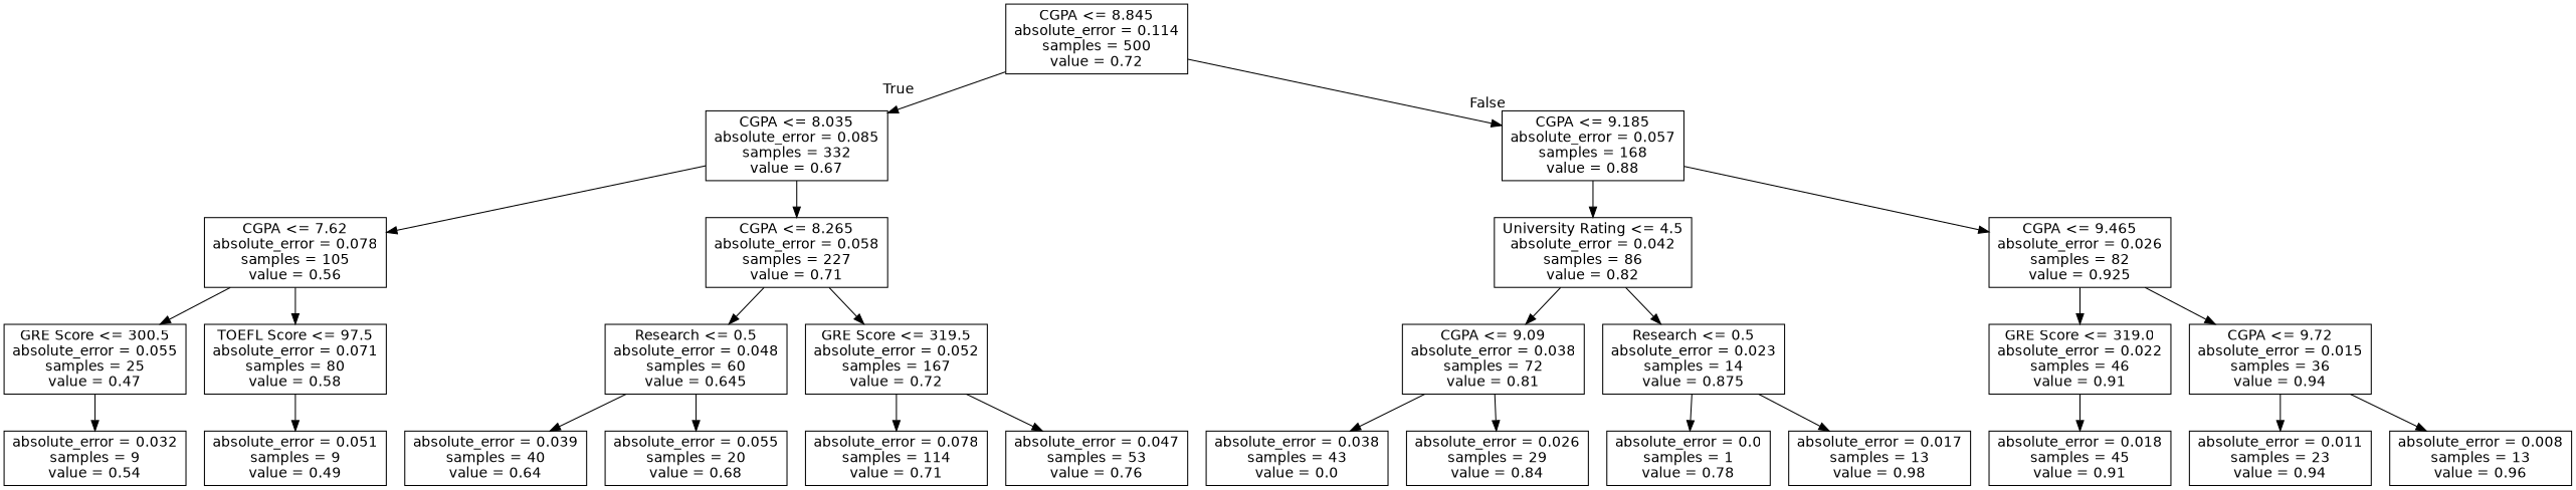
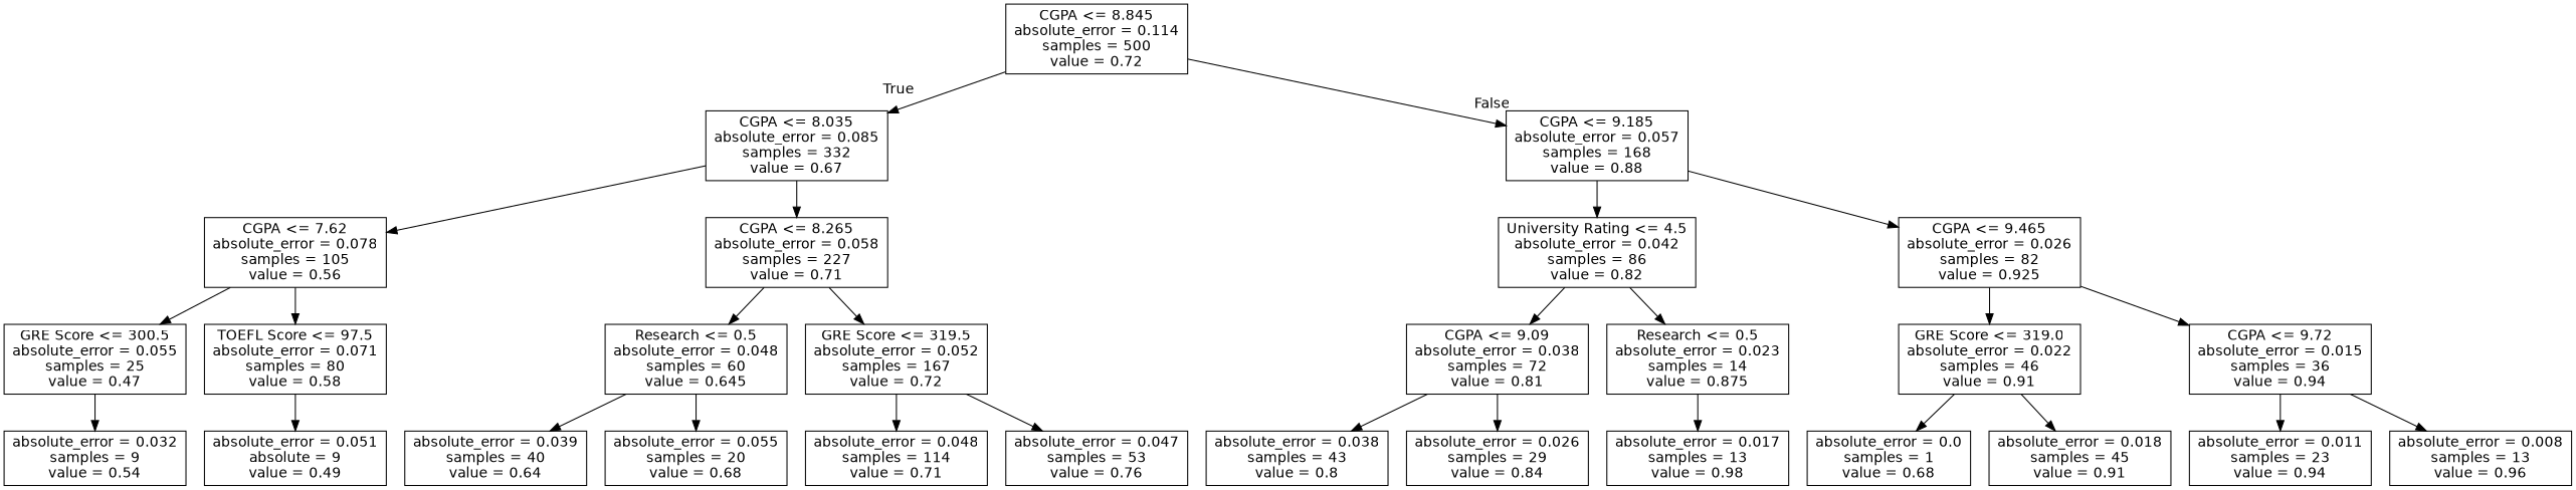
  digraph {
    node [fontname=helvetica shape=box]
    edge [fontname=helvetica]
    n1 [label="CGPA <= 8.845\nabsolute_error = 0.114\nsamples = 500\nvalue = 0.72"]
    n2 [label="CGPA <= 8.035\nabsolute_error = 0.085\nsamples = 332\nvalue = 0.67"]
    n3 [label="CGPA <= 9.185\nabsolute_error = 0.057\nsamples = 168\nvalue = 0.88"]
    n4 [label="CGPA <= 7.62\nabsolute_error = 0.078\nsamples = 105\nvalue = 0.56"]
    n5 [label="CGPA <= 8.265\nabsolute_error = 0.058\nsamples = 227\nvalue = 0.71"]
    n6 [label="University Rating <= 4.5\nabsolute_error = 0.042\nsamples = 86\nvalue = 0.82"]
    n7 [label="CGPA <= 9.465\nabsolute_error = 0.026\nsamples = 82\nvalue = 0.925"]
    n8 [label="GRE Score <= 300.5\nabsolute_error = 0.055\nsamples = 25\nvalue = 0.47"]
    n9 [label="TOEFL Score <= 97.5\nabsolute_error = 0.071\nsamples = 80\nvalue = 0.58"]
    n10 [label="Research <= 0.5\nabsolute_error = 0.048\nsamples = 60\nvalue = 0.645"]
    n11 [label="GRE Score <= 319.5\nabsolute_error = 0.052\nsamples = 167\nvalue = 0.72"]
    n12 [label="absolute_error = 0.032\nsamples = 9\nvalue = 0.54"]
-   n13 [label="absolute_error = 0.051\nsamples = 9\nvalue = 0.49"]
+   n13 [label="absolute_error = 0.051\nabsolute = 9\nvalue = 0.49"]
    n14 [label="absolute_error = 0.039\nsamples = 40\nvalue = 0.64"]
    n15 [label="absolute_error = 0.055\nsamples = 20\nvalue = 0.68"]
-   n16 [label="absolute_error = 0.078\nsamples = 114\nvalue = 0.71"]
+   n16 [label="absolute_error = 0.048\nsamples = 114\nvalue = 0.71"]
    n17 [label="absolute_error = 0.047\nsamples = 53\nvalue = 0.76"]
    n18 [label="CGPA <= 9.09\nabsolute_error = 0.038\nsamples = 72\nvalue = 0.81"]
    n19 [label="Research <= 0.5\nabsolute_error = 0.023\nsamples = 14\nvalue = 0.875"]
    n20 [label="GRE Score <= 319.0\nabsolute_error = 0.022\nsamples = 46\nvalue = 0.91"]
    n21 [label="CGPA <= 9.72\nabsolute_error = 0.015\nsamples = 36\nvalue = 0.94"]
-   n22 [label="absolute_error = 0.038\nsamples = 43\nvalue = 0.0"]
+   n22 [label="absolute_error = 0.038\nsamples = 43\nvalue = 0.8"]
    n23 [label="absolute_error = 0.026\nsamples = 29\nvalue = 0.84"]
-   n24 [label="absolute_error = 0.0\nsamples = 1\nvalue = 0.78"]
    n25 [label="absolute_error = 0.017\nsamples = 13\nvalue = 0.98"]
+   n26 [label="absolute_error = 0.0\nsamples = 1\nvalue = 0.68"]
    n27 [label="absolute_error = 0.018\nsamples = 45\nvalue = 0.91"]
    n28 [label="absolute_error = 0.011\nsamples = 23\nvalue = 0.94"]
    n29 [label="absolute_error = 0.008\nsamples = 13\nvalue = 0.96"]
    n1 -> n2 [headlabel=True labelangle=45 labeldistance=2.5]
    n1 -> n3 [headlabel=False labelangle=-45 labeldistance=2.5]
    n2 -> n4
    n2 -> n5
    n3 -> n6
    n3 -> n7
    n4 -> n8
    n4 -> n9
    n5 -> n10
    n5 -> n11
    n6 -> n18
    n6 -> n19
    n7 -> n20
    n7 -> n21
    n8 -> n12
    n9 -> n13
    n10 -> n14
    n10 -> n15
    n11 -> n16
    n11 -> n17
    n18 -> n22
    n18 -> n23
-   n19 -> n24
    n19 -> n25
+   n20 -> n26
    n20 -> n27
    n21 -> n28
    n21 -> n29
  }
